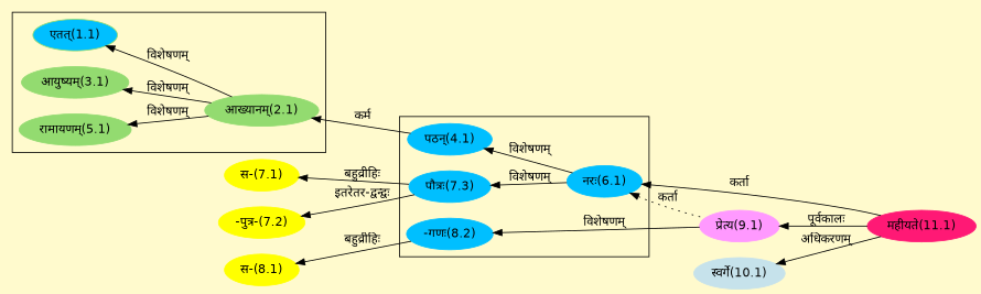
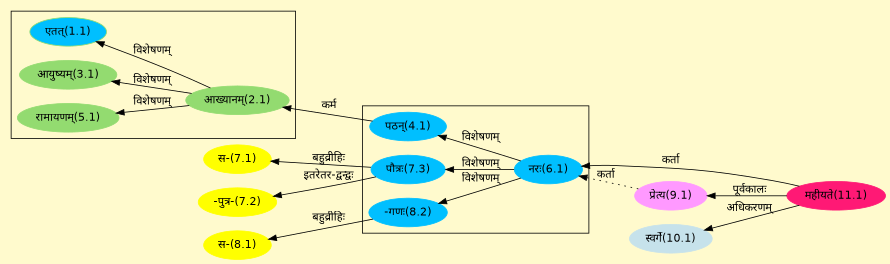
  digraph {
    bgcolor=lemonchiffon1
    compound=true
    fontname="DejaVu Sans"
    rankdir=LR
    node [color="#93DB70" fontname="DejaVu Sans" style=filled]
    edge [dir=back fontname="DejaVu Sans"]
    n1 [fillcolor="#00BFFF" label="एतत्(1.1)"]
    n2 [label="आख्यानम्(2.1)"]
    n3 [label="आयुष्यम्(3.1)"]
    n4 [label="रामायणम्(5.1)"]
    n5 [color="#00BFFF" label="पठन्(4.1)"]
    n6 [color="#00BFFF" label="नरः(6.1)"]
    n7 [color="#00BFFF" label="पौत्रः(7.3)"]
    n8 [color="#00BFFF" label="-गणः(8.2)"]
    n9 [color="#FF1975" label="महीयते(11.1)"]
    n10 [color="#FF99FF" label="प्रेत्य(9.1)"]
    n11 [color="#FFFF00" label="स-(7.1)"]
    n12 [color="#FFFF00" label="-पुत्र-(7.2)"]
    n13 [color="#FFFF00" label="स-(8.1)"]
    n14 [color="#C6E2EB" label="स्वर्गे(10.1)"]
    subgraph cluster_1 {
      n1
      n2
      n3
      n4
    }
    subgraph cluster_2 {
      n5
      n6
      n7
      n8
    }
    n1 -> n2 [label="विशेषणम्"]
    n2 -> n5 [label="कर्म"]
    n3 -> n2 [label="विशेषणम्"]
    n4 -> n2 [label="विशेषणम्"]
    n5 -> n6 [label="विशेषणम्"]
    n6 -> n9 [label="कर्ता"]
    n6 -> n10 [label="कर्ता" style=dotted]
    n7 -> n6 [label="विशेषणम्"]
-   n8 -> n10 [label="विशेषणम्"]
+   n8 -> n6 [label="विशेषणम्"]
    n10 -> n9 [label="पूर्वकालः"]
    n11 -> n7 [label="बहुव्रीहिः"]
    n12 -> n7 [label="इतरेतर-द्वन्द्वः"]
    n13 -> n8 [label="बहुव्रीहिः"]
    n14 -> n9 [label="अधिकरणम्"]
  }
